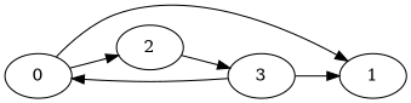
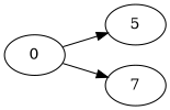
  digraph {
    rankdir=LR
    edge [heightLimit=3 primaryType=mainStreet secondaryType=none village=Berlin weight=10]
    0
-   1
-   2
-   3
+   1 [label=5]
+   2 [label=7]
    0 -> 1
    0 -> 2
-   2 -> 3 [primaryType=sideStreet]
-   3 -> 0 [weight=20]
-   3 -> 1 [weight=40]
  }
